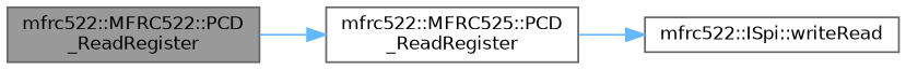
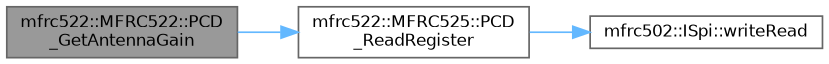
  digraph {
    fontname="DejaVu Sans"
    rankdir=LR
    node [color=grey40 fillcolor=white fontname="DejaVu Sans" fontsize=10 shape=box style=filled]
    edge [color=steelblue1 fontname="DejaVu Sans" fontsize=10 labelfontname=Helvetica labelfontsize=10 style=solid]
-   n1 [color=gray40 fillcolor=grey60 fontcolor=black height=0.2 label="mfrc522::MFRC522::PCD\l_ReadRegister" width=0.4]
+   n1 [color=gray40 fillcolor=grey60 fontcolor=black height=0.2 label="mfrc522::MFRC522::PCD\l_GetAntennaGain" width=0.4]
    n2 [height=0.2 label="mfrc522::MFRC525::PCD\l_ReadRegister" width=0.4]
-   n3 [height=0.2 label="mfrc522::ISpi::writeRead" width=0.4]
+   n3 [height=0.2 label="mfrc502::ISpi::writeRead" width=0.4]
    n1 -> n2
    n2 -> n3
  }
